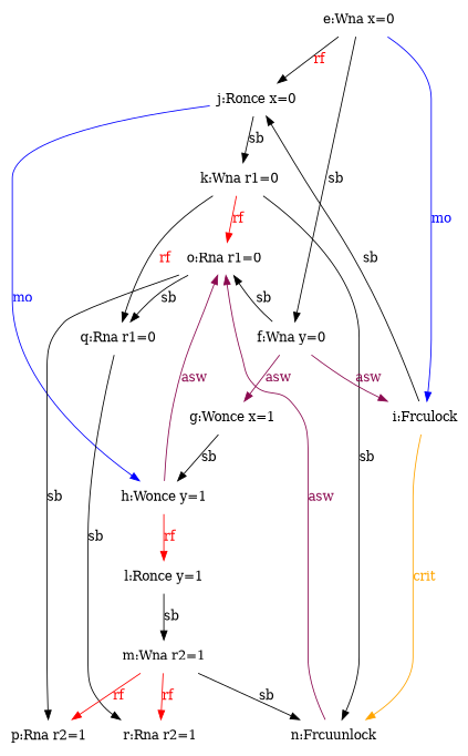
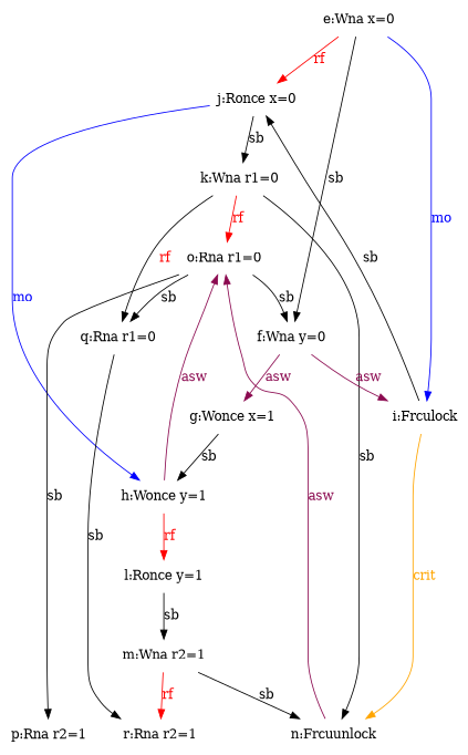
  digraph {
    splines=true
    node [shape=none]
    edge [color=black]
    n1 [label="j:Ronce x=0"]
    n2 [label="k:Wna r1=0"]
    n3 [label="h:Wonce y=1"]
    n4 [label="o:Rna r1=0"]
    n5 [label="q:Rna r1=0"]
    n6 [label="n:Frcuunlock"]
    n7 [label="l:Ronce y=1"]
    n8 [label="m:Wna r2=1"]
    n9 [label="p:Rna r2=1"]
    n10 [label="r:Rna r2=1"]
    n11 [label="e:Wna x=0"]
    n12 [label="f:Wna y=0"]
    n13 [label="i:Frculock"]
    n14 [label="g:Wonce x=1"]
    n1 -> n2 [label=<<font color="black">sb</font>>]
    n1 -> n3 [color=blue label=<<font color="blue">mo</font>>]
    n2 -> n4 [color=red label=<<font color="red">rf</font>>]
    n2 -> n5 [label=<<font color="red">rf</font>>]
    n2 -> n6 [label=<<font color="black">sb</font>>]
    n3 -> n4 [color=deeppink4 label=<<font color="deeppink4">asw</font>>]
    n3 -> n7 [color=red label=<<font color="red">rf</font>>]
    n4 -> n5 [label=<<font color="black">sb</font>>]
    n4 -> n9 [label=<<font color="black">sb</font>>]
    n5 -> n10 [label=<<font color="black">sb</font>>]
    n6 -> n4 [color=deeppink4 label=<<font color="deeppink4">asw</font>>]
    n7 -> n8 [label=<<font color="black">sb</font>>]
    n8 -> n6 [label=<<font color="black">sb</font>>]
-   n8 -> n9 [color=red label=<<font color="red">rf</font>>]
    n8 -> n10 [color=red label=<<font color="red">rf</font>>]
-   n11 -> n1 [label=<<font color="red">rf</font>>]
+   n11 -> n1 [color=red label=<<font color="red">rf</font>>]
    n11 -> n12 [label=<<font color="black">sb</font>>]
    n11 -> n13 [color=blue label=<<font color="blue">mo</font>>]
-   n12 -> n4 [label=<<font color="black">sb</font>>]
+   n4 -> n12 [label=<<font color="black">sb</font>>]
    n12 -> n13 [color=deeppink4 label=<<font color="deeppink4">asw</font>>]
    n12 -> n14 [color=deeppink4 label=<<font color="deeppink4">asw</font>>]
    n13 -> n1 [label=<<font color="black">sb</font>>]
    n13 -> n6 [color=orange label=<<font color="orange">crit</font>>]
    n14 -> n3 [label=<<font color="black">sb</font>>]
  }
